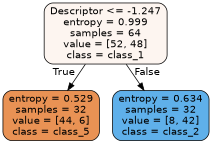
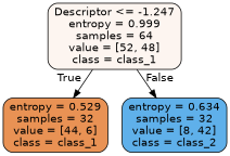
  digraph {
    node [color=black fontname=helvetica shape=box style="filled, rounded"]
    edge [fontname=helvetica labeldistance=2.5]
    n1 [fillcolor="#fdf5f0" label="Descriptor <= -1.247\nentropy = 0.999\nsamples = 64\nvalue = [52, 48]\nclass = class_1"]
-   n2 [fillcolor="#e99254" label="entropy = 0.529\nsamples = 32\nvalue = [44, 6]\nclass = class_5"]
+   n2 [fillcolor="#e99254" label="entropy = 0.529\nsamples = 32\nvalue = [44, 6]\nclass = class_1"]
    n3 [fillcolor="#5fb0ea" label="entropy = 0.634\nsamples = 32\nvalue = [8, 42]\nclass = class_2"]
    n1 -> n2 [headlabel=True labelangle=45]
    n1 -> n3 [headlabel=False labelangle=-45]
  }
